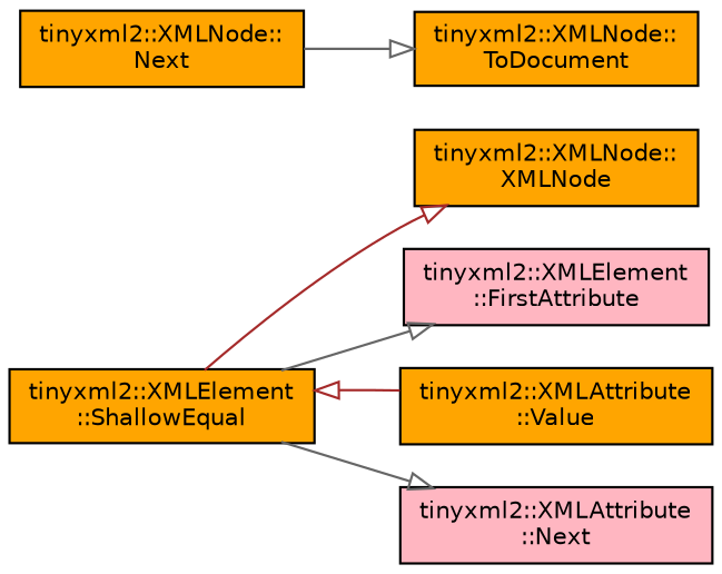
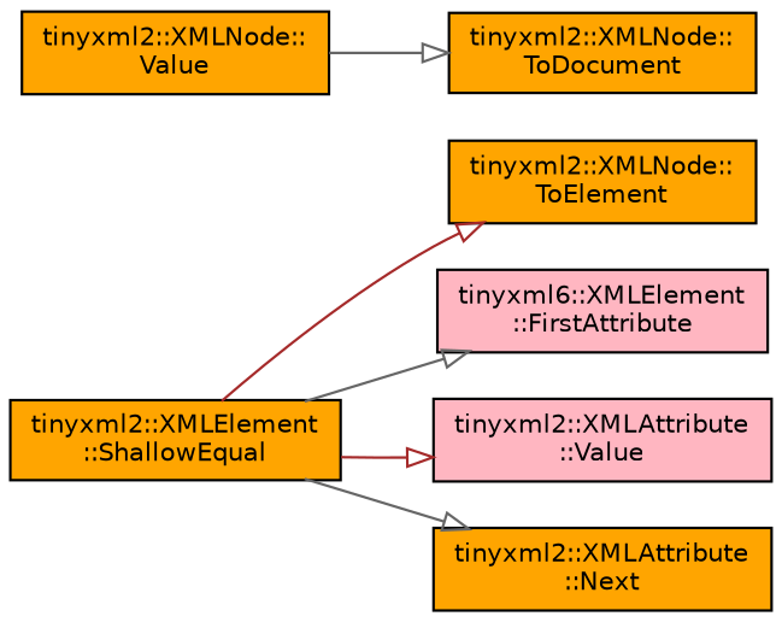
  digraph {
    rankdir=LR
    node [color=black fillcolor=orange fontname=Helvetica fontsize=10 shape=record style=filled]
    edge [arrowhead=onormal color=gray40 fontname=Helvetica fontsize=10 labelfontname=Helvetica labelfontsize=10 style=solid]
    n1 [fontcolor=black height=0.2 label="tinyxml2::XMLElement\l::ShallowEqual" width=0.4]
-   n2 [height=0.2 label="tinyxml2::XMLNode::\lXMLNode" width=0.4]
-   n3 [fillcolor=lightpink height=0.2 label="tinyxml2::XMLElement\l::FirstAttribute" width=0.4]
-   n4 [height=0.2 label="tinyxml2::XMLAttribute\l::Value" width=0.4]
-   n5 [fillcolor=lightpink height=0.2 label="tinyxml2::XMLAttribute\l::Next" width=0.4]
-   n6 [height=0.2 label="tinyxml2::XMLNode::\lNext" width=0.4]
+   n2 [height=0.2 label="tinyxml2::XMLNode::\lToElement" width=0.4]
+   n3 [fillcolor=lightpink height=0.2 label="tinyxml6::XMLElement\l::FirstAttribute" width=0.4]
+   n4 [fillcolor=lightpink height=0.2 label="tinyxml2::XMLAttribute\l::Value" width=0.4]
+   n5 [height=0.2 label="tinyxml2::XMLAttribute\l::Next" width=0.4]
+   n6 [height=0.2 label="tinyxml2::XMLNode::\lValue" width=0.4]
    n7 [height=0.2 label="tinyxml2::XMLNode::\lToDocument" width=0.4]
    n1 -> n2 [color=brown]
    n1 -> n3
-   n4 -> n1 [color=brown]
+   n1 -> n4 [color=brown]
    n1 -> n5
    n6 -> n7
  }
